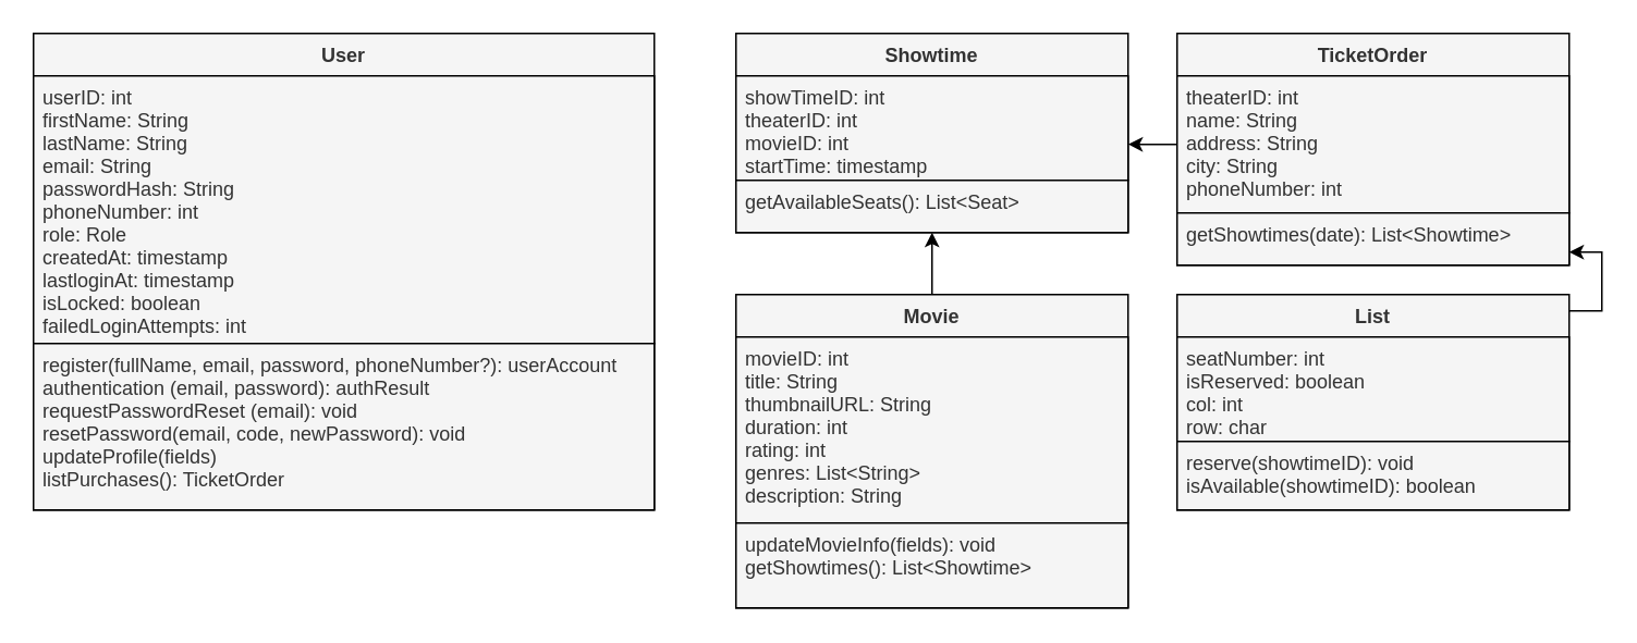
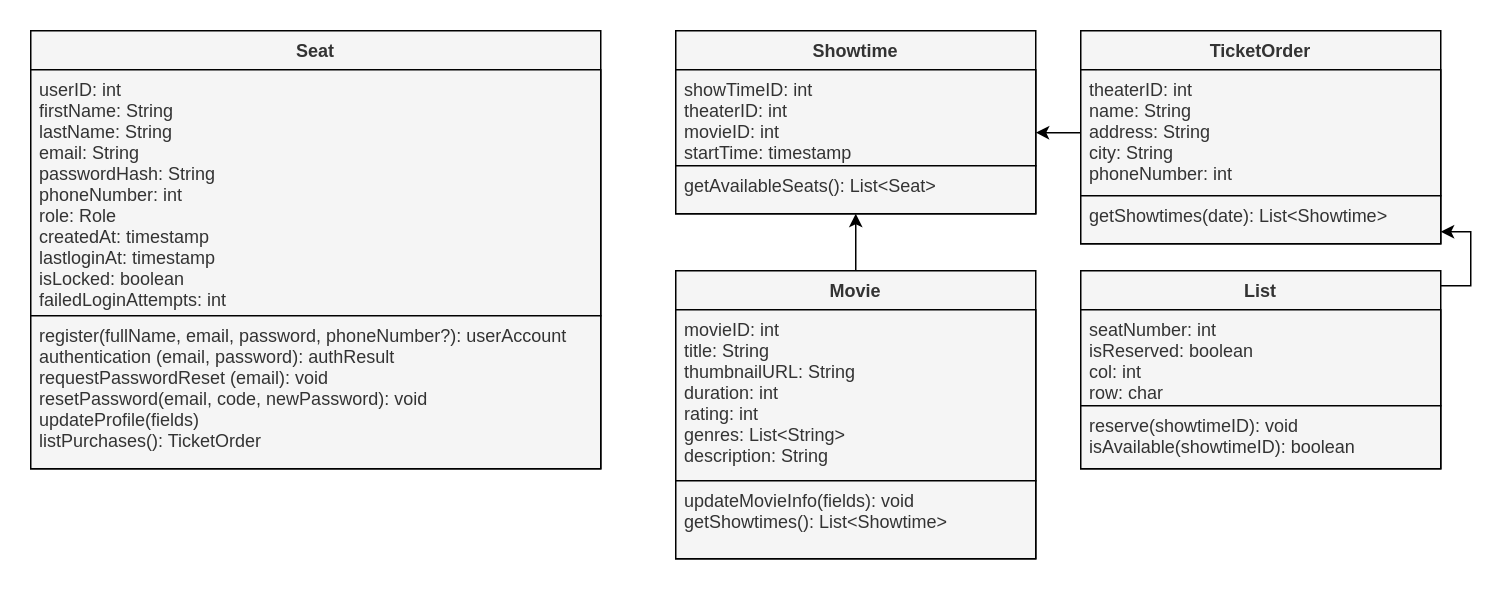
  <mxCell id="0" />
  <mxCell id="1" parent="0" />
- <mxCell id="2" value="User" style="swimlane;fontStyle=1;align=center;verticalAlign=top;childLayout=stackLayout;horizontal=1;startSize=26;horizontalStack=0;resizeParent=1;resizeParentMax=0;resizeLast=0;collapsible=1;marginBottom=0;fillColor=#f5f5f5;fontColor=#333333;strokeColor=light-dark(#000000,#000000);" parent="1" vertex="1"><mxGeometry x="20" y="20" width="380" height="292" as="geometry" /></mxCell>
+ <mxCell id="2" value="Seat" style="swimlane;fontStyle=1;align=center;verticalAlign=top;childLayout=stackLayout;horizontal=1;startSize=26;horizontalStack=0;resizeParent=1;resizeParentMax=0;resizeLast=0;collapsible=1;marginBottom=0;fillColor=#f5f5f5;fontColor=#333333;strokeColor=light-dark(#000000,#000000);" parent="1" vertex="1"><mxGeometry x="20" y="20" width="380" height="292" as="geometry" /></mxCell>
  <mxCell id="3" value="userID: int&#10;firstName: String&#10;lastName: String&#10;email: String&#10;passwordHash: String&#10;phoneNumber: int&#10;role: Role&#10;createdAt: timestamp&#10;lastloginAt: timestamp&#10;isLocked: boolean&#10;failedLoginAttempts: int" style="text;align=left;verticalAlign=top;spacingLeft=4;spacingRight=4;overflow=hidden;rotatable=0;points=[[0,0.5],[1,0.5]];portConstraint=eastwest;fillColor=#f5f5f5;fontColor=#333333;strokeColor=light-dark(#000000,#000000);" parent="2" vertex="1"><mxGeometry y="26" width="380" height="164" as="geometry" /></mxCell>
  <mxCell id="4" value="register(fullName, email, password, phoneNumber?): userAccount&#10;authentication (email, password): authResult&#10;requestPasswordReset (email): void&#10;resetPassword(email, code, newPassword): void&#10;updateProfile(fields)&#10;listPurchases(): TicketOrder" style="text;align=left;verticalAlign=top;spacingLeft=4;spacingRight=4;overflow=hidden;rotatable=0;points=[[0,0.5],[1,0.5]];portConstraint=eastwest;fillColor=#f5f5f5;fontColor=#333333;strokeColor=light-dark(#000000,#000000);" parent="2" vertex="1"><mxGeometry y="190" width="380" height="102" as="geometry" /></mxCell>
  <mxCell id="5" value="" style="edgeStyle=orthogonalEdgeStyle;rounded=0;orthogonalLoop=1;jettySize=auto;html=1;fillColor=#f5f5f5;strokeColor=light-dark(#000000,#000000);" edge="1" parent="1" source="6" target="18"><mxGeometry relative="1" as="geometry"><Array as="points"><mxPoint x="570" y="160" /><mxPoint x="570" y="160" /></Array></mxGeometry></mxCell>
  <mxCell id="6" value="Movie" style="swimlane;fontStyle=1;align=center;verticalAlign=top;childLayout=stackLayout;horizontal=1;startSize=26;horizontalStack=0;resizeParent=1;resizeParentMax=0;resizeLast=0;collapsible=1;marginBottom=0;fillColor=#f5f5f5;fontColor=#333333;strokeColor=light-dark(#000000,#000000);" parent="1" vertex="1"><mxGeometry x="450" y="180" width="240" height="192" as="geometry" /></mxCell>
  <mxCell id="7" value="movieID: int&#10;title: String&#10;thumbnailURL: String&#10;duration: int&#10;rating: int&#10;genres: List&lt;String&gt;&#10;description: String" style="text;align=left;verticalAlign=top;spacingLeft=4;spacingRight=4;overflow=hidden;rotatable=0;points=[[0,0.5],[1,0.5]];portConstraint=eastwest;fillColor=#f5f5f5;fontColor=#333333;strokeColor=light-dark(#000000,#000000);" parent="6" vertex="1"><mxGeometry y="26" width="240" height="114" as="geometry" /></mxCell>
  <mxCell id="8" value="updateMovieInfo(fields): void&#10;getShowtimes(): List&lt;Showtime&gt;" style="text;align=left;verticalAlign=top;spacingLeft=4;spacingRight=4;overflow=hidden;rotatable=0;points=[[0,0.5],[1,0.5]];portConstraint=eastwest;fillColor=#f5f5f5;fontColor=#333333;strokeColor=light-dark(#000000,#000000);" parent="6" vertex="1"><mxGeometry y="140" width="240" height="52" as="geometry" /></mxCell>
  <mxCell id="9" value="TicketOrder" style="swimlane;fontStyle=1;align=center;verticalAlign=top;childLayout=stackLayout;horizontal=1;startSize=26;horizontalStack=0;resizeParent=1;resizeParentMax=0;resizeLast=0;collapsible=1;marginBottom=0;fillColor=#f5f5f5;fontColor=#333333;strokeColor=light-dark(#000000,#000000);" parent="1" vertex="1"><mxGeometry x="720" y="20" width="240" height="142" as="geometry" /></mxCell>
  <mxCell id="10" value="theaterID: int&#10;name: String&#10;address: String&#10;city: String&#10;phoneNumber: int&#10;" style="text;align=left;verticalAlign=top;spacingLeft=4;spacingRight=4;overflow=hidden;rotatable=0;points=[[0,0.5],[1,0.5]];portConstraint=eastwest;fillColor=#f5f5f5;fontColor=#333333;strokeColor=light-dark(#000000,#000000);" parent="9" vertex="1"><mxGeometry y="26" width="240" height="84" as="geometry" /></mxCell>
  <mxCell id="11" value="getShowtimes(date): List&lt;Showtime&gt;" style="text;align=left;verticalAlign=top;spacingLeft=4;spacingRight=4;overflow=hidden;rotatable=0;points=[[0,0.5],[1,0.5]];portConstraint=eastwest;fillColor=#f5f5f5;fontColor=#333333;strokeColor=light-dark(#000000,#000000);" parent="9" vertex="1"><mxGeometry y="110" width="240" height="32" as="geometry" /></mxCell>
  <mxCell id="12" value="" style="edgeStyle=orthogonalEdgeStyle;rounded=0;orthogonalLoop=1;jettySize=auto;html=1;fillColor=#f5f5f5;strokeColor=light-dark(#000000,#000000);" edge="1" parent="1" source="13" target="11"><mxGeometry relative="1" as="geometry"><Array as="points"><mxPoint x="840" y="190" /><mxPoint x="980" y="190" /><mxPoint x="980" y="154" /></Array></mxGeometry></mxCell>
  <mxCell id="13" value="List" style="swimlane;fontStyle=1;align=center;verticalAlign=top;childLayout=stackLayout;horizontal=1;startSize=26;horizontalStack=0;resizeParent=1;resizeParentMax=0;resizeLast=0;collapsible=1;marginBottom=0;fillColor=#f5f5f5;fontColor=#333333;strokeColor=light-dark(#000000,#000000);" parent="1" vertex="1"><mxGeometry x="720" y="180" width="240" height="132" as="geometry" /></mxCell>
  <mxCell id="14" value="seatNumber: int&#10;isReserved: boolean&#10;col: int&#10;row: char&#10;&#10;&#10;" style="text;align=left;verticalAlign=top;spacingLeft=4;spacingRight=4;overflow=hidden;rotatable=0;points=[[0,0.5],[1,0.5]];portConstraint=eastwest;fillColor=#f5f5f5;fontColor=#333333;strokeColor=light-dark(#000000,#000000);" parent="13" vertex="1"><mxGeometry y="26" width="240" height="64" as="geometry" /></mxCell>
  <mxCell id="15" value="reserve(showtimeID): void&#10;isAvailable(showtimeID): boolean&#10;" style="text;align=left;verticalAlign=top;spacingLeft=4;spacingRight=4;overflow=hidden;rotatable=0;points=[[0,0.5],[1,0.5]];portConstraint=eastwest;fillColor=#f5f5f5;fontColor=#333333;strokeColor=light-dark(#000000,#000000);" parent="13" vertex="1"><mxGeometry y="90" width="240" height="42" as="geometry" /></mxCell>
  <mxCell id="16" value="Showtime" style="swimlane;fontStyle=1;align=center;verticalAlign=top;childLayout=stackLayout;horizontal=1;startSize=26;horizontalStack=0;resizeParent=1;resizeParentMax=0;resizeLast=0;collapsible=1;marginBottom=0;fillColor=#f5f5f5;fontColor=#333333;strokeColor=light-dark(#000000,#000000);" parent="1" vertex="1"><mxGeometry x="450" y="20" width="240" height="122" as="geometry" /></mxCell>
  <mxCell id="17" value="showTimeID: int&#10;theaterID: int&#10;movieID: int&#10;startTime: timestamp" style="text;align=left;verticalAlign=top;spacingLeft=4;spacingRight=4;overflow=hidden;rotatable=0;points=[[0,0.5],[1,0.5]];portConstraint=eastwest;fillColor=#f5f5f5;fontColor=#333333;strokeColor=light-dark(#000000,#000000);" parent="16" vertex="1"><mxGeometry y="26" width="240" height="64" as="geometry" /></mxCell>
  <mxCell id="18" value="getAvailableSeats(): List&lt;Seat&gt;" style="text;align=left;verticalAlign=top;spacingLeft=4;spacingRight=4;overflow=hidden;rotatable=0;points=[[0,0.5],[1,0.5]];portConstraint=eastwest;fillColor=#f5f5f5;fontColor=#333333;strokeColor=light-dark(#000000,#000000);" parent="16" vertex="1"><mxGeometry y="90" width="240" height="32" as="geometry" /></mxCell>
  <mxCell id="19" value="" style="edgeStyle=orthogonalEdgeStyle;rounded=0;orthogonalLoop=1;jettySize=auto;html=1;entryX=1;entryY=0.654;entryDx=0;entryDy=0;entryPerimeter=0;fillColor=#f5f5f5;strokeColor=light-dark(#000000,#000000);" edge="1" parent="1" source="10" target="17"><mxGeometry relative="1" as="geometry"><Array as="points" /></mxGeometry></mxCell>
